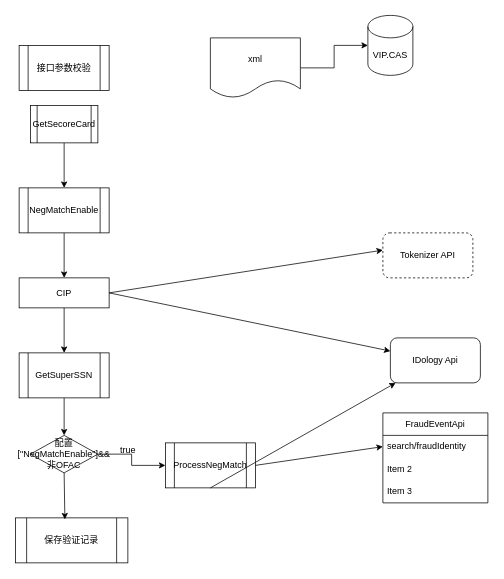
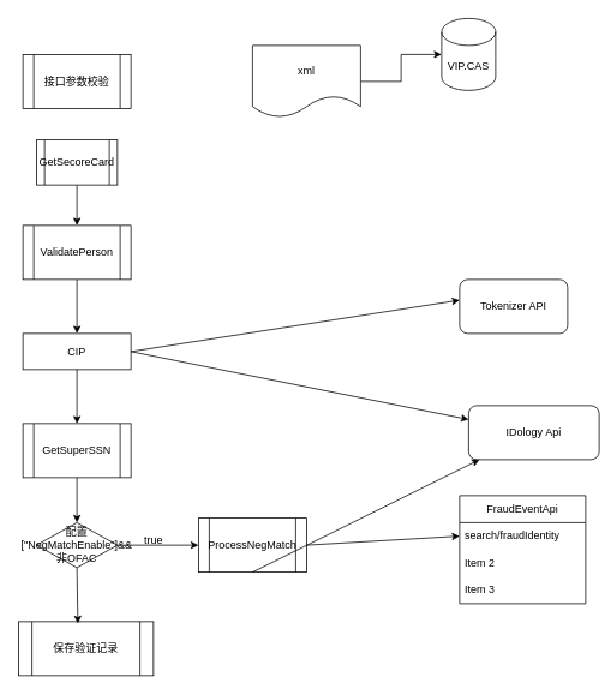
  <mxCell id="0" />
  <mxCell id="1" parent="0" />
- <mxCell id="2" value="IDology Api" style="rounded=1;whiteSpace=wrap;html=1;" parent="1" vertex="1"><mxGeometry x="520" y="450" width="120" height="60" as="geometry" /></mxCell>
+ <mxCell id="2" value="IDology Api" style="rounded=1;whiteSpace=wrap;html=1;" parent="1" vertex="1"><mxGeometry x="520" y="450" width="145" height="60" as="geometry" /></mxCell>
  <mxCell id="3" style="edgeStyle=orthogonalEdgeStyle;rounded=0;orthogonalLoop=1;jettySize=auto;html=1;entryX=0.5;entryY=0;entryDx=0;entryDy=0;" edge="1" parent="1" source="4" target="17"><mxGeometry relative="1" as="geometry" /></mxCell>
  <mxCell id="4" value="CIP" style="rounded=0;whiteSpace=wrap;html=1;" parent="1" vertex="1"><mxGeometry x="25" y="370" width="120" height="40" as="geometry" /></mxCell>
  <mxCell id="5" value="" style="endArrow=classic;html=1;rounded=0;exitX=1;exitY=0.5;exitDx=0;exitDy=0;" parent="1" source="4" target="2" edge="1"><mxGeometry width="50" height="50" relative="1" as="geometry"><mxPoint x="210" y="210" as="sourcePoint" /><mxPoint x="260" y="160" as="targetPoint" /></mxGeometry></mxCell>
- <mxCell id="6" value="Tokenizer API" style="rounded=1;whiteSpace=wrap;html=1;dashed=1;" vertex="1" parent="1"><mxGeometry x="510" y="310" width="120" height="60" as="geometry" /></mxCell>
+ <mxCell id="6" value="Tokenizer API" style="rounded=1;whiteSpace=wrap;html=1;" vertex="1" parent="1"><mxGeometry x="510" y="310" width="120" height="60" as="geometry" /></mxCell>
  <mxCell id="7" value="" style="endArrow=classic;html=1;rounded=0;entryX=0;entryY=0.383;entryDx=0;entryDy=0;entryPerimeter=0;exitX=1;exitY=0.5;exitDx=0;exitDy=0;" edge="1" parent="1" source="4" target="6"><mxGeometry width="50" height="50" relative="1" as="geometry"><mxPoint x="-30" y="150" as="sourcePoint" /><mxPoint x="20" y="100" as="targetPoint" /></mxGeometry></mxCell>
  <mxCell id="8" value="VIP.CAS" style="shape=cylinder3;whiteSpace=wrap;html=1;boundedLbl=1;backgroundOutline=1;size=15;" vertex="1" parent="1"><mxGeometry x="490" y="20" width="60" height="80" as="geometry" /></mxCell>
  <mxCell id="9" style="edgeStyle=orthogonalEdgeStyle;rounded=0;orthogonalLoop=1;jettySize=auto;html=1;" edge="1" parent="1" source="10" target="14"><mxGeometry relative="1" as="geometry" /></mxCell>
- <mxCell id="10" value="GetSecoreCard" style="shape=process;whiteSpace=wrap;html=1;backgroundOutline=1;" vertex="1" parent="1"><mxGeometry x="40" y="140" width="90" height="50" as="geometry" /></mxCell>
+ <mxCell id="10" value="GetSecoreCard" style="shape=process;whiteSpace=wrap;html=1;backgroundOutline=1;" vertex="1" parent="1"><mxGeometry x="40" y="155" width="90" height="50" as="geometry" /></mxCell>
  <mxCell id="11" style="edgeStyle=orthogonalEdgeStyle;rounded=0;orthogonalLoop=1;jettySize=auto;html=1;entryX=0;entryY=0.5;entryDx=0;entryDy=0;entryPerimeter=0;" edge="1" parent="1" source="12" target="8"><mxGeometry relative="1" as="geometry" /></mxCell>
  <mxCell id="12" value="xml" style="shape=document;whiteSpace=wrap;html=1;boundedLbl=1;" vertex="1" parent="1"><mxGeometry x="280" y="50" width="120" height="80" as="geometry" /></mxCell>
  <mxCell id="13" style="edgeStyle=orthogonalEdgeStyle;rounded=0;orthogonalLoop=1;jettySize=auto;html=1;entryX=0.5;entryY=0;entryDx=0;entryDy=0;" edge="1" parent="1" source="14" target="4"><mxGeometry relative="1" as="geometry" /></mxCell>
- <mxCell id="14" value="NegMatchEnable" style="shape=process;whiteSpace=wrap;html=1;backgroundOutline=1;" vertex="1" parent="1"><mxGeometry x="25" y="250" width="120" height="60" as="geometry" /></mxCell>
+ <mxCell id="14" value="ValidatePerson" style="shape=process;whiteSpace=wrap;html=1;backgroundOutline=1;" vertex="1" parent="1"><mxGeometry x="25" y="250" width="120" height="60" as="geometry" /></mxCell>
  <mxCell id="15" value="接口参数校验" style="shape=process;whiteSpace=wrap;html=1;backgroundOutline=1;" vertex="1" parent="1"><mxGeometry x="25" y="60" width="120" height="60" as="geometry" /></mxCell>
  <mxCell id="16" style="edgeStyle=orthogonalEdgeStyle;rounded=0;orthogonalLoop=1;jettySize=auto;html=1;entryX=0.5;entryY=0;entryDx=0;entryDy=0;" edge="1" parent="1" source="17" target="20"><mxGeometry relative="1" as="geometry" /></mxCell>
  <mxCell id="17" value="GetSuperSSN" style="shape=process;whiteSpace=wrap;html=1;backgroundOutline=1;" vertex="1" parent="1"><mxGeometry x="25" y="470" width="120" height="60" as="geometry" /></mxCell>
- <mxCell id="18" value="ProcessNegMatch" style="shape=process;whiteSpace=wrap;html=1;backgroundOutline=1;" vertex="1" parent="1"><mxGeometry x="220" y="590" width="120" height="60" as="geometry" /></mxCell>
+ <mxCell id="18" value="ProcessNegMatch" style="shape=process;whiteSpace=wrap;html=1;backgroundOutline=1;" vertex="1" parent="1"><mxGeometry x="220" y="575" width="120" height="60" as="geometry" /></mxCell>
  <mxCell id="19" style="edgeStyle=orthogonalEdgeStyle;rounded=0;orthogonalLoop=1;jettySize=auto;html=1;entryX=0;entryY=0.5;entryDx=0;entryDy=0;" edge="1" parent="1" source="20" target="18"><mxGeometry relative="1" as="geometry" /></mxCell>
  <mxCell id="20" value="配置[&quot;NegMatchEnable&quot;]&amp;amp;&amp;amp; 非OFAC" style="rhombus;whiteSpace=wrap;html=1;spacing=2;" vertex="1" parent="1"><mxGeometry x="40" y="580" width="90" height="50" as="geometry" /></mxCell>
  <mxCell id="21" value="true" style="text;html=1;align=center;verticalAlign=middle;resizable=0;points=[];autosize=1;strokeColor=none;fillColor=none;" vertex="1" parent="1"><mxGeometry x="150" y="585" width="40" height="30" as="geometry" /></mxCell>
  <mxCell id="22" value="" style="endArrow=classic;html=1;rounded=0;entryX=0;entryY=0.5;entryDx=0;entryDy=0;exitX=1;exitY=0.5;exitDx=0;exitDy=0;" edge="1" parent="1" source="18" target="24"><mxGeometry width="50" height="50" relative="1" as="geometry"><mxPoint x="210" y="600" as="sourcePoint" /><mxPoint x="380" y="592.5" as="targetPoint" /></mxGeometry></mxCell>
  <mxCell id="23" value="FraudEventApi" style="swimlane;fontStyle=0;childLayout=stackLayout;horizontal=1;startSize=30;horizontalStack=0;resizeParent=1;resizeParentMax=0;resizeLast=0;collapsible=1;marginBottom=0;whiteSpace=wrap;html=1;" vertex="1" parent="1"><mxGeometry x="510" y="550" width="140" height="120" as="geometry" /></mxCell>
  <mxCell id="24" value="&lt;span style=&quot;text-align: center;&quot;&gt;search/fraudIdentity&lt;/span&gt;" style="text;strokeColor=none;fillColor=none;align=left;verticalAlign=middle;spacingLeft=4;spacingRight=4;overflow=hidden;points=[[0,0.5],[1,0.5]];portConstraint=eastwest;rotatable=0;whiteSpace=wrap;html=1;" vertex="1" parent="23"><mxGeometry y="30" width="140" height="30" as="geometry" /></mxCell>
  <mxCell id="25" value="Item 2" style="text;strokeColor=none;fillColor=none;align=left;verticalAlign=middle;spacingLeft=4;spacingRight=4;overflow=hidden;points=[[0,0.5],[1,0.5]];portConstraint=eastwest;rotatable=0;whiteSpace=wrap;html=1;" vertex="1" parent="23"><mxGeometry y="60" width="140" height="30" as="geometry" /></mxCell>
  <mxCell id="26" value="Item 3" style="text;strokeColor=none;fillColor=none;align=left;verticalAlign=middle;spacingLeft=4;spacingRight=4;overflow=hidden;points=[[0,0.5],[1,0.5]];portConstraint=eastwest;rotatable=0;whiteSpace=wrap;html=1;" vertex="1" parent="23"><mxGeometry y="90" width="140" height="30" as="geometry" /></mxCell>
  <mxCell id="27" value="保存验证记录" style="shape=process;whiteSpace=wrap;html=1;backgroundOutline=1;" vertex="1" parent="1"><mxGeometry x="20" y="690" width="150" height="60" as="geometry" /></mxCell>
  <mxCell id="28" value="" style="endArrow=classic;html=1;rounded=0;exitX=0.5;exitY=1;exitDx=0;exitDy=0;entryX=0.44;entryY=0.033;entryDx=0;entryDy=0;entryPerimeter=0;" edge="1" parent="1" source="20" target="27"><mxGeometry width="50" height="50" relative="1" as="geometry"><mxPoint x="210" y="600" as="sourcePoint" /><mxPoint x="260" y="550" as="targetPoint" /></mxGeometry></mxCell>
  <mxCell id="29" value="" style="endArrow=classic;html=1;rounded=0;exitX=0.5;exitY=1;exitDx=0;exitDy=0;" edge="1" parent="1" source="18" target="2"><mxGeometry width="50" height="50" relative="1" as="geometry"><mxPoint x="235" y="670" as="sourcePoint" /><mxPoint x="236" y="731.98" as="targetPoint" /></mxGeometry></mxCell>
